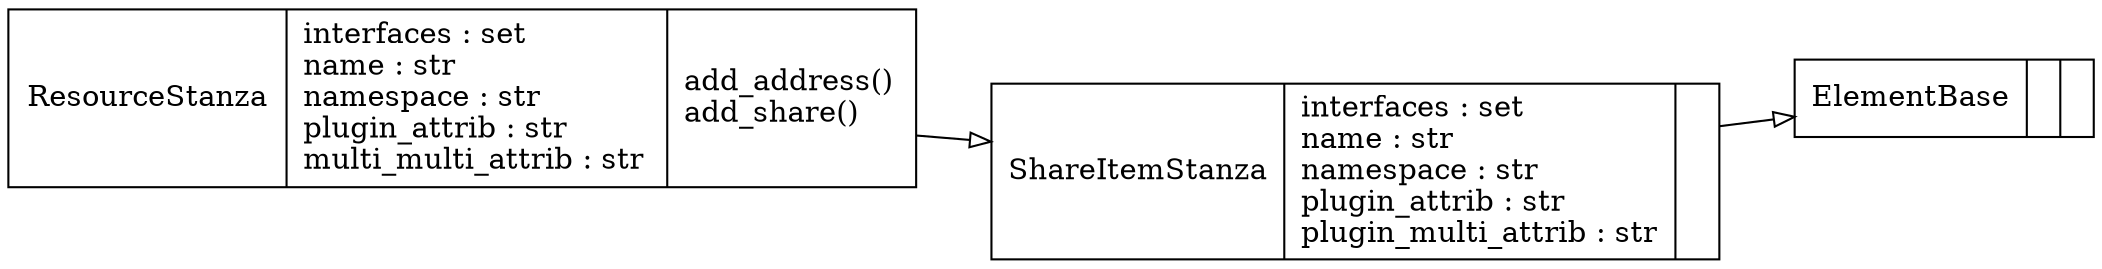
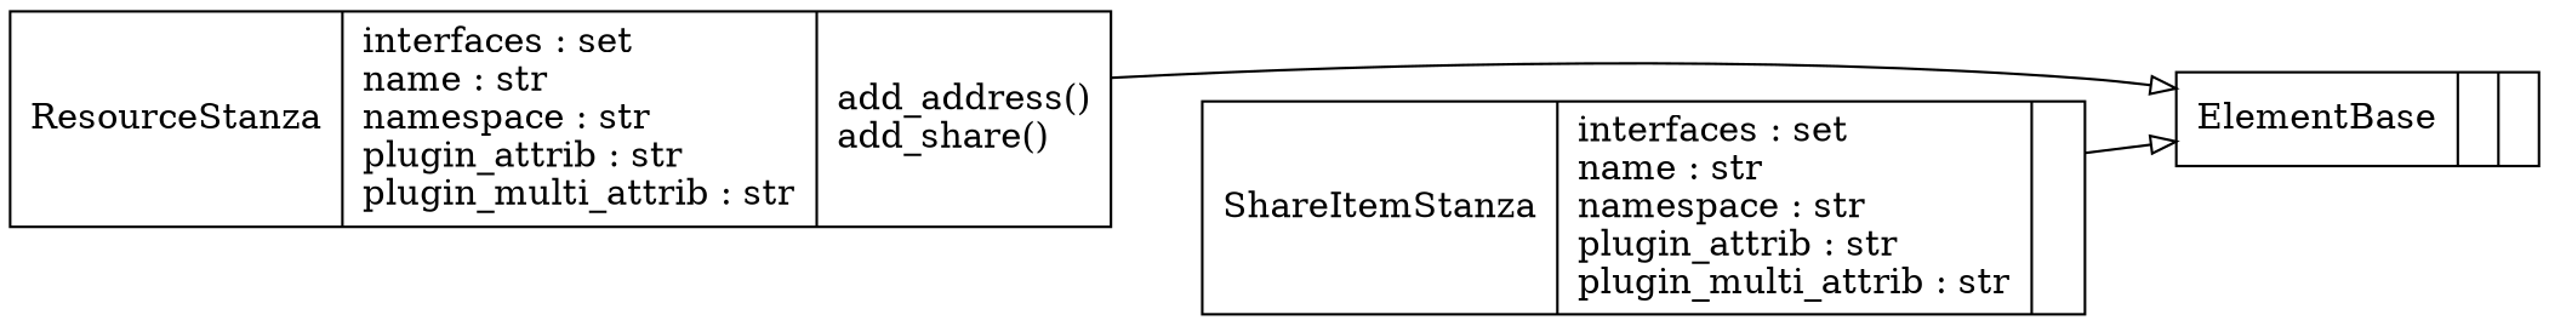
  digraph {
    rankdir=LR
    node [shape=record]
    edge [arrowhead=empty arrowtail=none]
    n1 [label="{ElementBase|\l|\l}"]
-   n2 [label="{ResourceStanza|interfaces : set\lname : str\lnamespace : str\lplugin_attrib : str\lmulti_multi_attrib : str\l|add_address()\ladd_share()\l}"]
+   n2 [label="{ResourceStanza|interfaces : set\lname : str\lnamespace : str\lplugin_attrib : str\lplugin_multi_attrib : str\l|add_address()\ladd_share()\l}"]
    n3 [label="{ShareItemStanza|interfaces : set\lname : str\lnamespace : str\lplugin_attrib : str\lplugin_multi_attrib : str\l|}"]
-   n2 -> n3
+   n2 -> n1
    n3 -> n1
  }
